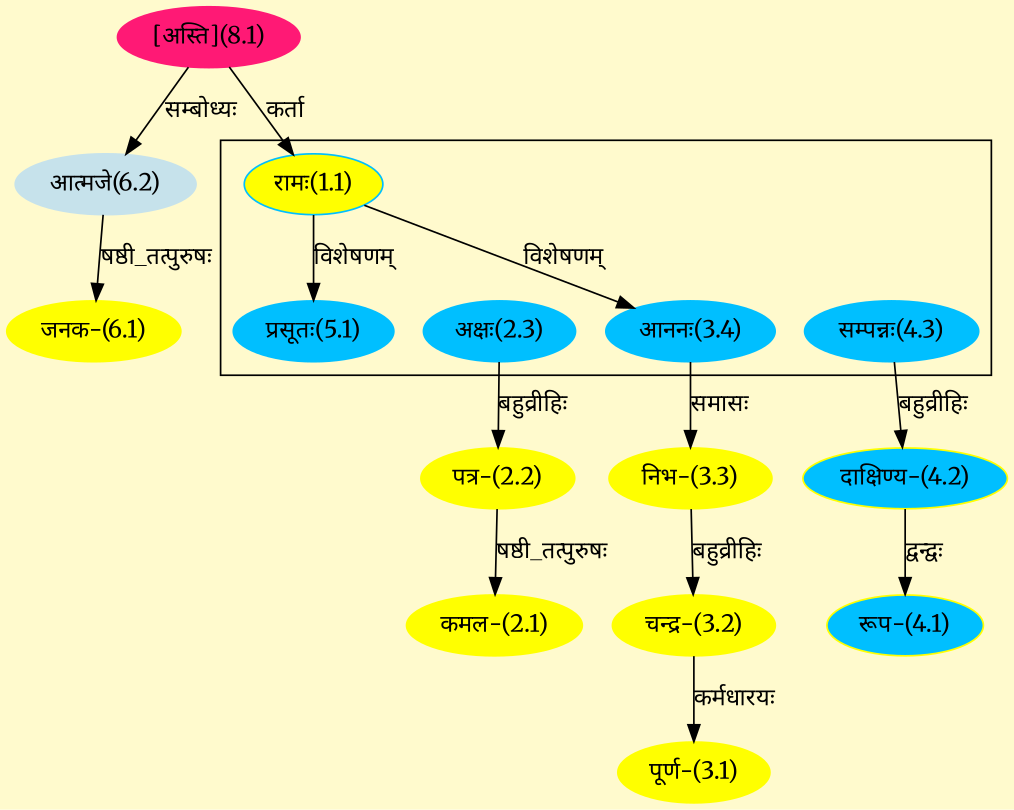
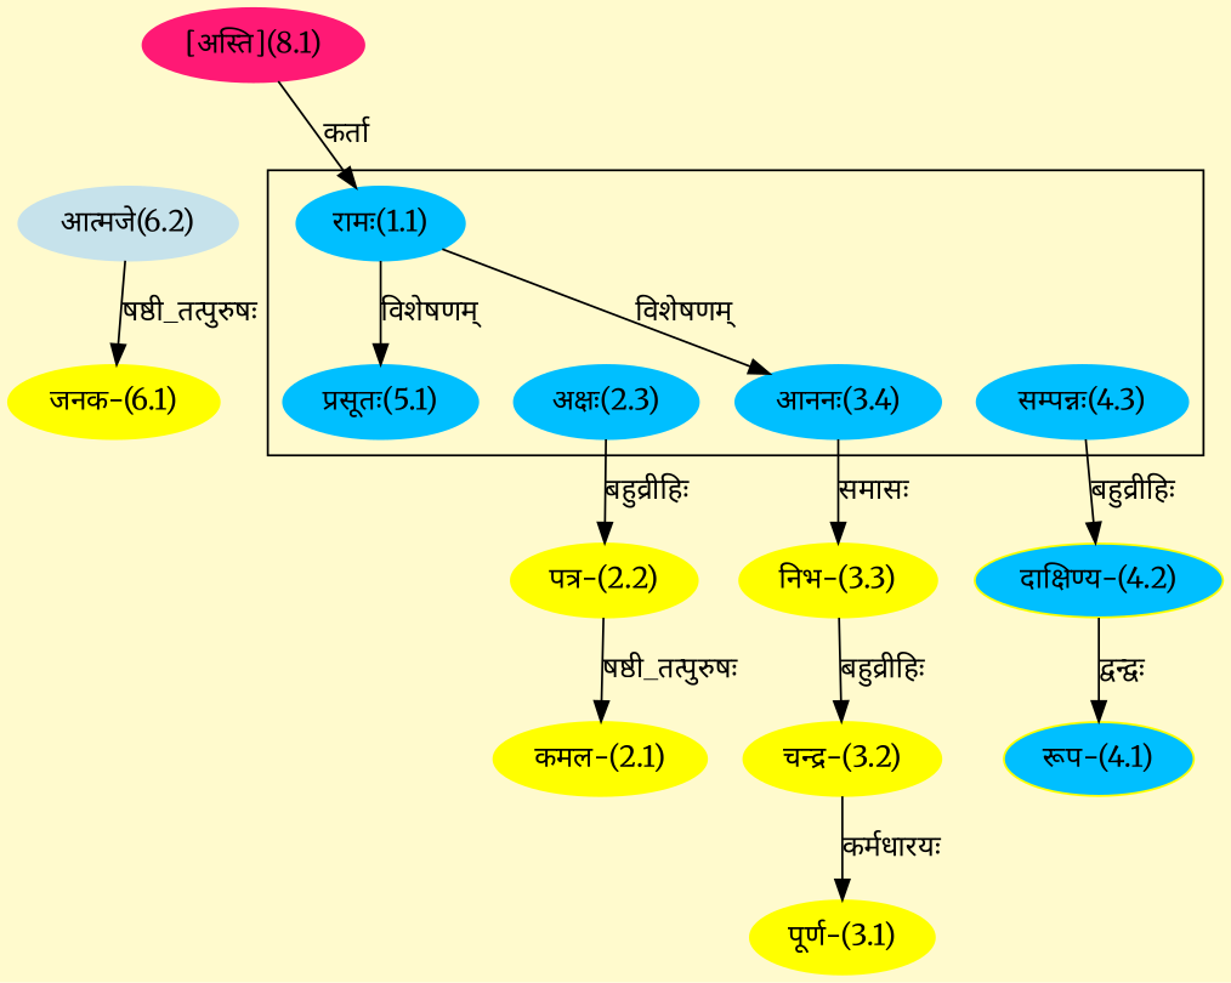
  digraph {
    bgcolor=lemonchiffon1
    compound=true
    fontname=Merriweather
    rankdir=BT
    node [color="#FFFF00" fontname=Merriweather style=filled]
    edge [dir=back fontname=Merriweather]
    n1 [color="#00BFFF" label="अक्षः(2.3)"]
-   n2 [color="#00BFFF" label="रामः(1.1)" fillcolor="#FFFF00"]
+   n2 [color="#00BFFF" label="रामः(1.1)"]
    n3 [color="#00BFFF" label="आननः(3.4)"]
    n4 [color="#00BFFF" label="सम्पन्नः(4.3)"]
    n5 [color="#00BFFF" label="प्रसूतः(5.1)"]
    n6 [color="#FF1975" label="[अस्ति](8.1)"]
    n7 [label="कमल-(2.1)"]
    n8 [label="पत्र-(2.2)"]
    n9 [label="पूर्ण-(3.1)"]
    n10 [label="चन्द्र-(3.2)"]
    n11 [label="निभ-(3.3)"]
    n12 [fillcolor="#00BFFF" label="रूप-(4.1)"]
    n13 [fillcolor="#00BFFF" label="दाक्षिण्य-(4.2)"]
    n14 [label="जनक-(6.1)"]
    n15 [color="#C6E2EB" label="आत्मजे(6.2)"]
    subgraph cluster_1 {
      n1
      n2
      n3
      n4
      n5
    }
    n2 -> n6 [label="कर्ता"]
    n3 -> n2 [label="विशेषणम्"]
    n5 -> n2 [label="विशेषणम्"]
    n7 -> n8 [label="षष्ठी_तत्पुरुषः"]
    n8 -> n1 [label="बहुव्रीहिः"]
    n9 -> n10 [label="कर्मधारयः"]
    n10 -> n11 [label="बहुव्रीहिः"]
    n11 -> n3 [label="समासः"]
    n12 -> n13 [label="द्वन्द्वः"]
    n13 -> n4 [label="बहुव्रीहिः"]
    n14 -> n15 [label="षष्ठी_तत्पुरुषः"]
-   n15 -> n6 [label="सम्बोध्यः"]
  }
